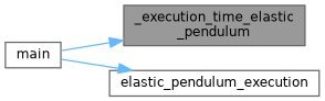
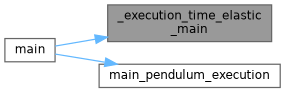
  digraph {
    rankdir=RL
    node [color=grey40 fillcolor=white fontname=Helvetica fontsize=10 shape=box style=filled]
    edge [color=steelblue1 dir=back fontname=Helvetica fontsize=10 labelfontname=Helvetica labelfontsize=10 style=solid]
-   n1 [color=gray40 fillcolor=grey60 fontcolor=black height=0.2 label="_execution_time_elastic\l_pendulum" width=0.4]
+   n1 [color=gray40 fillcolor=grey60 fontcolor=black height=0.2 label="_execution_time_elastic\l_main" width=0.4]
    n2 [height=0.2 label=main width=0.4]
-   n3 [height=0.2 label=elastic_pendulum_execution width=0.4]
+   n3 [height=0.2 label=main_pendulum_execution width=0.4]
    n1 -> n2
    n3 -> n2
  }
